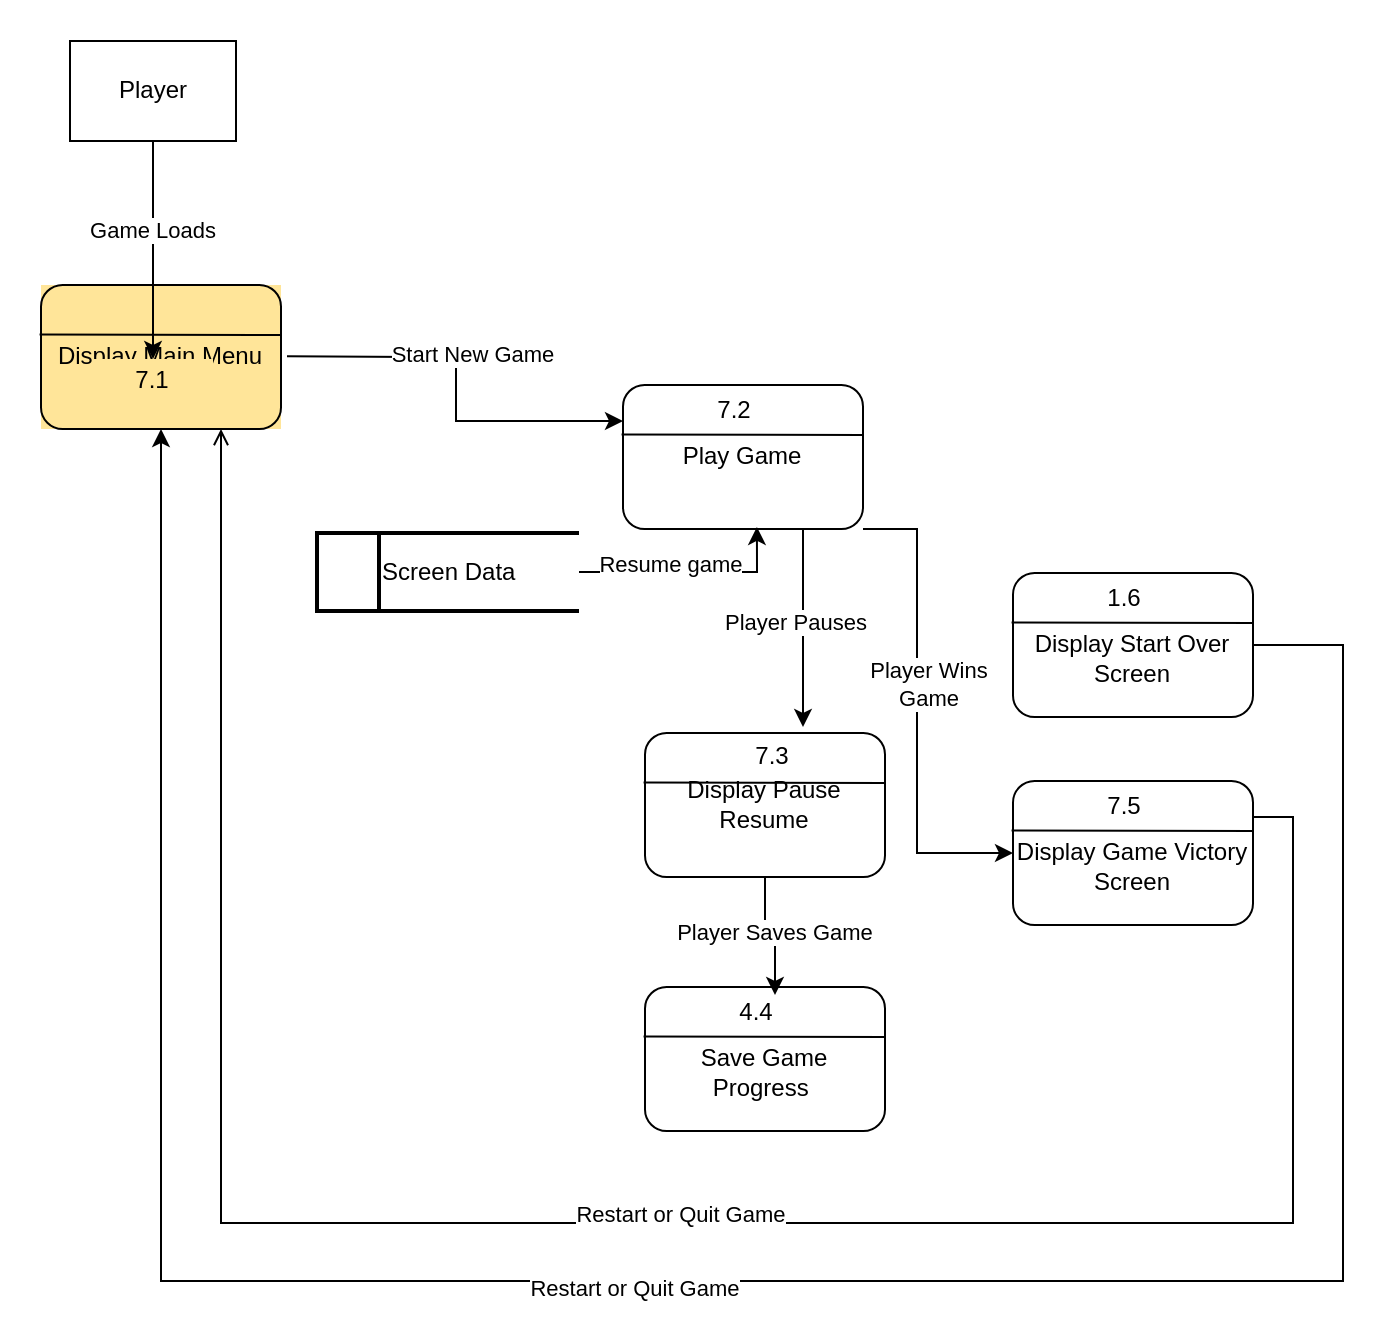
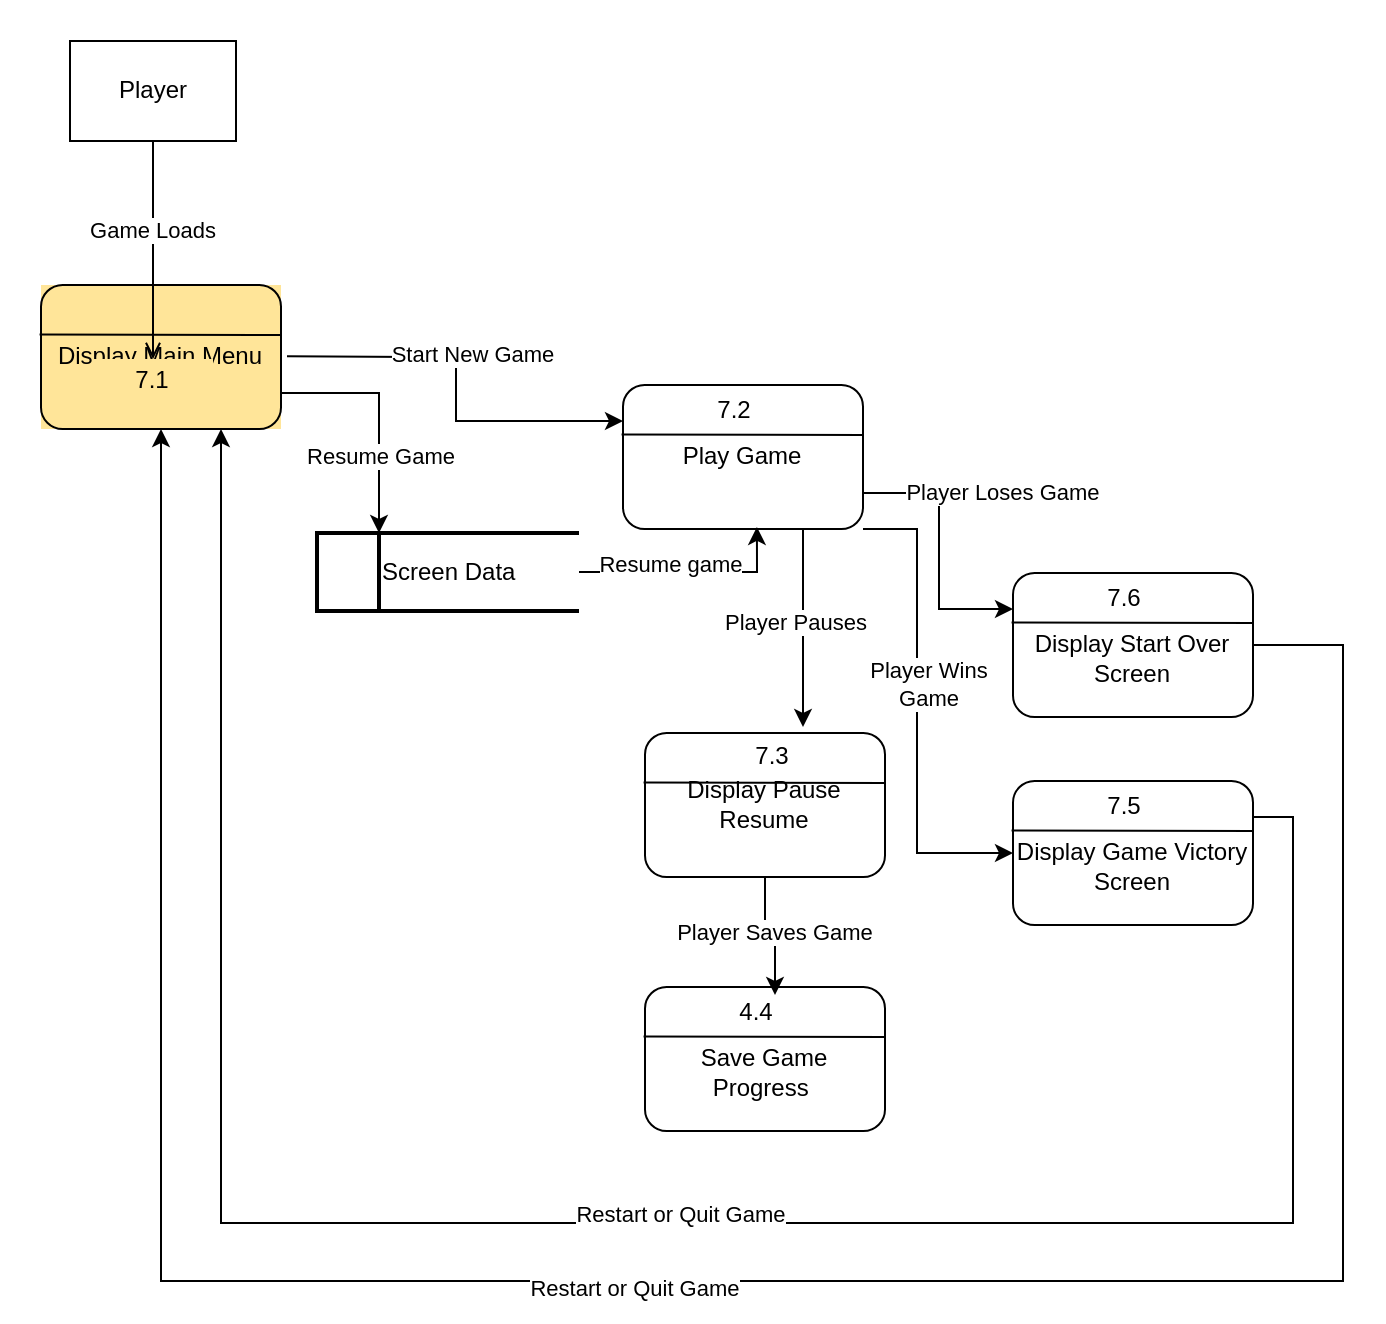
  <mxCell id="0" />
  <mxCell id="1" parent="0" />
  <mxCell id="2" value="" style="group" vertex="1" connectable="0" parent="1"><mxGeometry x="158" y="266" width="131" height="39" as="geometry" /></mxCell>
  <mxCell id="3" value="" style="strokeWidth=2;html=1;shape=mxgraph.flowchart.annotation_1;align=left;pointerEvents=1;" vertex="1" parent="2"><mxGeometry width="131" height="39" as="geometry" /></mxCell>
  <mxCell id="4" style="edgeStyle=orthogonalEdgeStyle;rounded=0;orthogonalLoop=1;jettySize=auto;html=1;exitX=0.5;exitY=1;exitDx=0;exitDy=0;exitPerimeter=0;" edge="1" parent="2" source="3" target="3"><mxGeometry relative="1" as="geometry" /></mxCell>
  <mxCell id="5" value="Screen Data&amp;nbsp;" style="strokeWidth=2;html=1;shape=mxgraph.flowchart.annotation_1;align=left;pointerEvents=1;" vertex="1" parent="2"><mxGeometry x="31" width="50" height="39" as="geometry" /></mxCell>
  <mxCell id="6" value="" style="group;fillColor=#FFE599;" vertex="1" connectable="0" parent="1"><mxGeometry x="20" y="142" width="120" height="72" as="geometry" /></mxCell>
  <mxCell id="7" value="Display Main Menu" style="rounded=1;whiteSpace=wrap;html=1;fillColor=#FFE599;" vertex="1" parent="6"><mxGeometry width="120" height="72" as="geometry" /></mxCell>
  <mxCell id="8" value="" style="endArrow=none;html=1;rounded=0;exitX=-0.006;exitY=0.343;exitDx=0;exitDy=0;exitPerimeter=0;entryX=1;entryY=0.347;entryDx=0;entryDy=0;entryPerimeter=0;fillColor=#FFE599;" edge="1" parent="6" source="7" target="7"><mxGeometry width="50" height="50" relative="1" as="geometry"><mxPoint x="156" y="45.6" as="sourcePoint" /><mxPoint x="121" y="24" as="targetPoint" /></mxGeometry></mxCell>
  <mxCell id="9" value="7.1" style="text;html=1;align=center;verticalAlign=middle;whiteSpace=wrap;rounded=0;fillColor=#FFE599;" vertex="1" parent="6"><mxGeometry x="26" y="37" width="60" height="22" as="geometry" /></mxCell>
- <mxCell id="10" style="edgeStyle=orthogonalEdgeStyle;rounded=0;orthogonalLoop=1;jettySize=auto;html=1;exitX=0.5;exitY=1;exitDx=0;exitDy=0;" edge="1" parent="1" source="12" target="9"><mxGeometry relative="1" as="geometry" /></mxCell>
+ <mxCell id="10" style="edgeStyle=orthogonalEdgeStyle;rounded=0;orthogonalLoop=1;jettySize=auto;html=1;exitX=0.5;exitY=1;exitDx=0;exitDy=0;endArrow=open;" edge="1" parent="1" source="12" target="9"><mxGeometry relative="1" as="geometry" /></mxCell>
  <mxCell id="11" value="Game Loads" style="edgeLabel;html=1;align=center;verticalAlign=middle;resizable=0;points=[];" vertex="1" connectable="0" parent="10"><mxGeometry x="-0.198" y="-1" relative="1" as="geometry"><mxPoint as="offset" /></mxGeometry></mxCell>
  <mxCell id="12" value="Player" style="rounded=0;whiteSpace=wrap;html=1;fillColor=light-dark(#FFFFFF,var(--ge-dark-color, #121212));" vertex="1" parent="1"><mxGeometry x="34.5" y="20" width="83" height="50" as="geometry" /></mxCell>
  <mxCell id="13" value="" style="group" vertex="1" connectable="0" parent="1"><mxGeometry x="309" y="305" width="133" height="133" as="geometry" /></mxCell>
  <mxCell id="14" value="" style="group" vertex="1" connectable="0" parent="13"><mxGeometry x="13" y="58" width="120" height="75" as="geometry" /></mxCell>
  <mxCell id="15" value="Display Pause Resume" style="rounded=1;whiteSpace=wrap;html=1;" vertex="1" parent="14"><mxGeometry y="3" width="120" height="72" as="geometry" /></mxCell>
  <mxCell id="16" value="" style="endArrow=none;html=1;rounded=0;exitX=-0.006;exitY=0.343;exitDx=0;exitDy=0;exitPerimeter=0;entryX=1;entryY=0.347;entryDx=0;entryDy=0;entryPerimeter=0;" edge="1" parent="14" source="15" target="15"><mxGeometry width="50" height="50" relative="1" as="geometry"><mxPoint x="204" y="-250.4" as="sourcePoint" /><mxPoint x="169" y="-272" as="targetPoint" /></mxGeometry></mxCell>
  <mxCell id="17" value="7.3" style="text;html=1;align=center;verticalAlign=middle;whiteSpace=wrap;rounded=0;" vertex="1" parent="14"><mxGeometry x="34" width="60" height="30" as="geometry" /></mxCell>
  <mxCell id="18" value="" style="group" vertex="1" connectable="0" parent="1"><mxGeometry x="322" y="493" width="120" height="72" as="geometry" /></mxCell>
  <mxCell id="19" value="&amp;nbsp;&lt;div&gt;Save Game Progress&amp;nbsp;&lt;/div&gt;" style="rounded=1;whiteSpace=wrap;html=1;" vertex="1" parent="18"><mxGeometry width="120" height="72" as="geometry" /></mxCell>
  <mxCell id="20" value="" style="endArrow=none;html=1;rounded=0;exitX=-0.006;exitY=0.343;exitDx=0;exitDy=0;exitPerimeter=0;entryX=1;entryY=0.347;entryDx=0;entryDy=0;entryPerimeter=0;" edge="1" parent="18" source="19" target="19"><mxGeometry width="50" height="50" relative="1" as="geometry"><mxPoint x="156" y="45.6" as="sourcePoint" /><mxPoint x="121" y="24" as="targetPoint" /></mxGeometry></mxCell>
  <mxCell id="21" value="4.4" style="text;html=1;align=center;verticalAlign=middle;whiteSpace=wrap;rounded=0;" vertex="1" parent="18"><mxGeometry x="26" y="-2" width="60" height="30" as="geometry" /></mxCell>
  <mxCell id="22" value="" style="group" vertex="1" connectable="0" parent="1"><mxGeometry x="506" y="390" width="120" height="72" as="geometry" /></mxCell>
  <mxCell id="23" value="&lt;div&gt;&lt;br&gt;&lt;/div&gt;Display Game Victory Screen" style="rounded=1;whiteSpace=wrap;html=1;" vertex="1" parent="22"><mxGeometry width="120" height="72" as="geometry" /></mxCell>
  <mxCell id="24" value="" style="endArrow=none;html=1;rounded=0;exitX=-0.006;exitY=0.343;exitDx=0;exitDy=0;exitPerimeter=0;entryX=1;entryY=0.347;entryDx=0;entryDy=0;entryPerimeter=0;" edge="1" parent="22" source="23" target="23"><mxGeometry width="50" height="50" relative="1" as="geometry"><mxPoint x="156" y="45.6" as="sourcePoint" /><mxPoint x="121" y="24" as="targetPoint" /></mxGeometry></mxCell>
  <mxCell id="25" value="7.5" style="text;html=1;align=center;verticalAlign=middle;whiteSpace=wrap;rounded=0;" vertex="1" parent="22"><mxGeometry x="26" y="-2" width="60" height="30" as="geometry" /></mxCell>
  <mxCell id="26" value="" style="group" vertex="1" connectable="0" parent="1"><mxGeometry x="506" y="286" width="120" height="72" as="geometry" /></mxCell>
  <mxCell id="27" value="&lt;div&gt;&lt;br&gt;&lt;/div&gt;Display Start Over Screen" style="rounded=1;whiteSpace=wrap;html=1;" vertex="1" parent="26"><mxGeometry width="120" height="72" as="geometry" /></mxCell>
  <mxCell id="28" value="" style="endArrow=none;html=1;rounded=0;exitX=-0.006;exitY=0.343;exitDx=0;exitDy=0;exitPerimeter=0;entryX=1;entryY=0.347;entryDx=0;entryDy=0;entryPerimeter=0;" edge="1" parent="26" source="27" target="27"><mxGeometry width="50" height="50" relative="1" as="geometry"><mxPoint x="156" y="45.6" as="sourcePoint" /><mxPoint x="121" y="24" as="targetPoint" /></mxGeometry></mxCell>
- <mxCell id="29" value="1.6" style="text;html=1;align=center;verticalAlign=middle;whiteSpace=wrap;rounded=0;" vertex="1" parent="26"><mxGeometry x="26" y="-2" width="60" height="30" as="geometry" /></mxCell>
+ <mxCell id="29" value="7.6" style="text;html=1;align=center;verticalAlign=middle;whiteSpace=wrap;rounded=0;" vertex="1" parent="26"><mxGeometry x="26" y="-2" width="60" height="30" as="geometry" /></mxCell>
  <mxCell id="30" value="" style="group" vertex="1" connectable="0" parent="1"><mxGeometry x="311" y="192" width="120" height="72" as="geometry" /></mxCell>
  <mxCell id="31" value="Play Game" style="rounded=1;whiteSpace=wrap;html=1;" vertex="1" parent="30"><mxGeometry width="120" height="72" as="geometry" /></mxCell>
  <mxCell id="32" value="" style="endArrow=none;html=1;rounded=0;exitX=-0.006;exitY=0.343;exitDx=0;exitDy=0;exitPerimeter=0;entryX=1;entryY=0.347;entryDx=0;entryDy=0;entryPerimeter=0;" edge="1" parent="30" source="31" target="31"><mxGeometry width="50" height="50" relative="1" as="geometry"><mxPoint x="156" y="45.6" as="sourcePoint" /><mxPoint x="121" y="24" as="targetPoint" /></mxGeometry></mxCell>
  <mxCell id="33" value="7.2" style="text;html=1;align=center;verticalAlign=middle;whiteSpace=wrap;rounded=0;" vertex="1" parent="30"><mxGeometry x="26" y="-2" width="60" height="30" as="geometry" /></mxCell>
  <mxCell id="34" style="edgeStyle=orthogonalEdgeStyle;rounded=0;orthogonalLoop=1;jettySize=auto;html=1;entryX=0;entryY=0.25;entryDx=0;entryDy=0;" edge="1" parent="1" target="31"><mxGeometry relative="1" as="geometry"><mxPoint x="143" y="177.58" as="sourcePoint" /><mxPoint x="274" y="177.58" as="targetPoint" /></mxGeometry></mxCell>
  <mxCell id="35" value="Start New Game" style="edgeLabel;html=1;align=center;verticalAlign=middle;resizable=0;points=[];" vertex="1" connectable="0" parent="34"><mxGeometry x="-0.294" y="2" relative="1" as="geometry"><mxPoint x="21" as="offset" /></mxGeometry></mxCell>
+ <mxCell id="36" style="edgeStyle=orthogonalEdgeStyle;rounded=0;orthogonalLoop=1;jettySize=auto;html=1;exitX=1;exitY=0.75;exitDx=0;exitDy=0;entryX=0;entryY=0;entryDx=0;entryDy=0;entryPerimeter=0;" edge="1" parent="1" source="7" target="5"><mxGeometry relative="1" as="geometry" /></mxCell>
+ <mxCell id="37" value="Resume Game" style="edgeLabel;html=1;align=center;verticalAlign=middle;resizable=0;points=[];" vertex="1" connectable="0" parent="36"><mxGeometry x="0.059" relative="1" as="geometry"><mxPoint y="17" as="offset" /></mxGeometry></mxCell>
  <mxCell id="38" style="edgeStyle=orthogonalEdgeStyle;rounded=0;orthogonalLoop=1;jettySize=auto;html=1;exitX=1;exitY=0.5;exitDx=0;exitDy=0;exitPerimeter=0;entryX=0.558;entryY=0.986;entryDx=0;entryDy=0;entryPerimeter=0;" edge="1" parent="1" source="3" target="31"><mxGeometry relative="1" as="geometry" /></mxCell>
  <mxCell id="39" value="Resume game" style="edgeLabel;html=1;align=center;verticalAlign=middle;resizable=0;points=[];" vertex="1" connectable="0" parent="38"><mxGeometry x="-0.187" y="4" relative="1" as="geometry"><mxPoint as="offset" /></mxGeometry></mxCell>
  <mxCell id="40" style="edgeStyle=orthogonalEdgeStyle;rounded=0;orthogonalLoop=1;jettySize=auto;html=1;exitX=0.75;exitY=1;exitDx=0;exitDy=0;entryX=0.75;entryY=0;entryDx=0;entryDy=0;" edge="1" parent="1" source="31" target="17"><mxGeometry relative="1" as="geometry" /></mxCell>
  <mxCell id="41" value="Player Pauses&amp;nbsp;" style="edgeLabel;html=1;align=center;verticalAlign=middle;resizable=0;points=[];" vertex="1" connectable="0" parent="40"><mxGeometry x="-0.071" y="-3" relative="1" as="geometry"><mxPoint as="offset" /></mxGeometry></mxCell>
  <mxCell id="42" style="edgeStyle=orthogonalEdgeStyle;rounded=0;orthogonalLoop=1;jettySize=auto;html=1;exitX=0.5;exitY=1;exitDx=0;exitDy=0;entryX=0.65;entryY=0.2;entryDx=0;entryDy=0;entryPerimeter=0;" edge="1" parent="1" source="15" target="21"><mxGeometry relative="1" as="geometry" /></mxCell>
  <mxCell id="43" value="Player Saves Game" style="edgeLabel;html=1;align=center;verticalAlign=middle;resizable=0;points=[];" vertex="1" connectable="0" parent="42"><mxGeometry x="-0.047" relative="1" as="geometry"><mxPoint x="1" y="1" as="offset" /></mxGeometry></mxCell>
+ <mxCell id="44" style="edgeStyle=orthogonalEdgeStyle;rounded=0;orthogonalLoop=1;jettySize=auto;html=1;exitX=1;exitY=0.75;exitDx=0;exitDy=0;entryX=0;entryY=0.25;entryDx=0;entryDy=0;" edge="1" parent="1" source="31" target="27"><mxGeometry relative="1" as="geometry"><Array as="points"><mxPoint x="469" y="246" /><mxPoint x="469" y="304" /></Array></mxGeometry></mxCell>
+ <mxCell id="45" value="Player Loses Game" style="edgeLabel;html=1;align=center;verticalAlign=middle;resizable=0;points=[];" vertex="1" connectable="0" parent="44"><mxGeometry x="-0.489" y="-1" relative="1" as="geometry"><mxPoint x="35" y="-2" as="offset" /></mxGeometry></mxCell>
  <mxCell id="46" value="Player Wins&lt;div&gt;Game&lt;/div&gt;" style="edgeStyle=orthogonalEdgeStyle;rounded=0;orthogonalLoop=1;jettySize=auto;html=1;exitX=1;exitY=1;exitDx=0;exitDy=0;entryX=0;entryY=0.5;entryDx=0;entryDy=0;" edge="1" parent="1" source="31" target="23"><mxGeometry x="-0.114" y="6" relative="1" as="geometry"><Array as="points"><mxPoint x="458" y="264" /><mxPoint x="458" y="426" /></Array><mxPoint as="offset" /></mxGeometry></mxCell>
  <mxCell id="47" style="edgeStyle=orthogonalEdgeStyle;rounded=0;orthogonalLoop=1;jettySize=auto;html=1;exitX=1;exitY=0.5;exitDx=0;exitDy=0;entryX=0.5;entryY=1;entryDx=0;entryDy=0;" edge="1" parent="1" source="27" target="7"><mxGeometry relative="1" as="geometry"><Array as="points"><mxPoint x="671" y="322" /><mxPoint x="671" y="640" /><mxPoint x="80" y="640" /></Array></mxGeometry></mxCell>
  <mxCell id="48" value="Restart or Quit Game" style="edgeLabel;html=1;align=center;verticalAlign=middle;resizable=0;points=[];" vertex="1" connectable="0" parent="47"><mxGeometry x="0.041" y="3" relative="1" as="geometry"><mxPoint as="offset" /></mxGeometry></mxCell>
- <mxCell id="49" style="edgeStyle=orthogonalEdgeStyle;rounded=0;orthogonalLoop=1;jettySize=auto;html=1;exitX=1;exitY=0.25;exitDx=0;exitDy=0;entryX=0.75;entryY=1;entryDx=0;entryDy=0;endArrow=open;" edge="1" parent="1" source="23" target="7"><mxGeometry relative="1" as="geometry"><Array as="points"><mxPoint x="646" y="408" /><mxPoint x="646" y="611" /><mxPoint x="110" y="611" /></Array></mxGeometry></mxCell>
+ <mxCell id="49" style="edgeStyle=orthogonalEdgeStyle;rounded=0;orthogonalLoop=1;jettySize=auto;html=1;exitX=1;exitY=0.25;exitDx=0;exitDy=0;entryX=0.75;entryY=1;entryDx=0;entryDy=0;" edge="1" parent="1" source="23" target="7"><mxGeometry relative="1" as="geometry"><Array as="points"><mxPoint x="646" y="408" /><mxPoint x="646" y="611" /><mxPoint x="110" y="611" /></Array></mxGeometry></mxCell>
  <mxCell id="50" value="Restart or Quit Game" style="edgeLabel;html=1;align=center;verticalAlign=middle;resizable=0;points=[];" vertex="1" connectable="0" parent="49"><mxGeometry x="-0.085" y="-5" relative="1" as="geometry"><mxPoint x="-1" as="offset" /></mxGeometry></mxCell>
